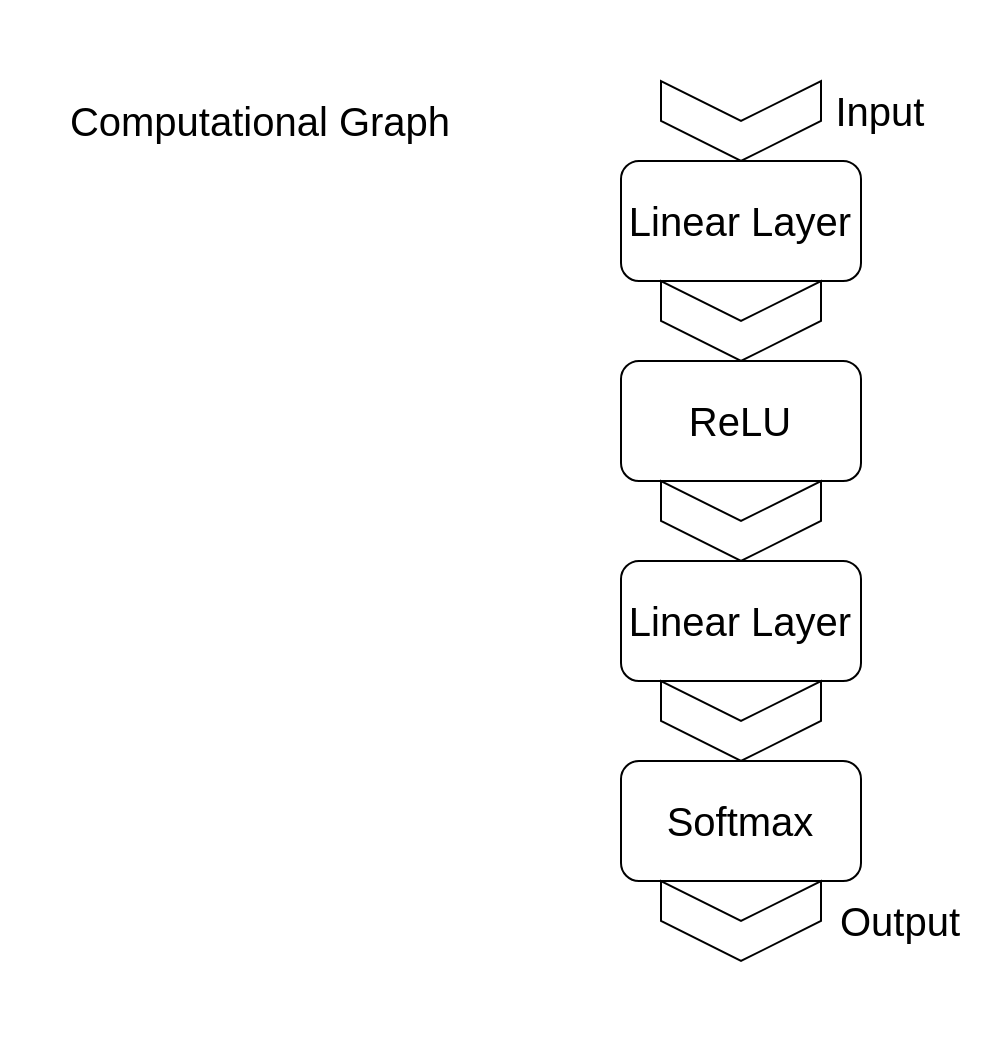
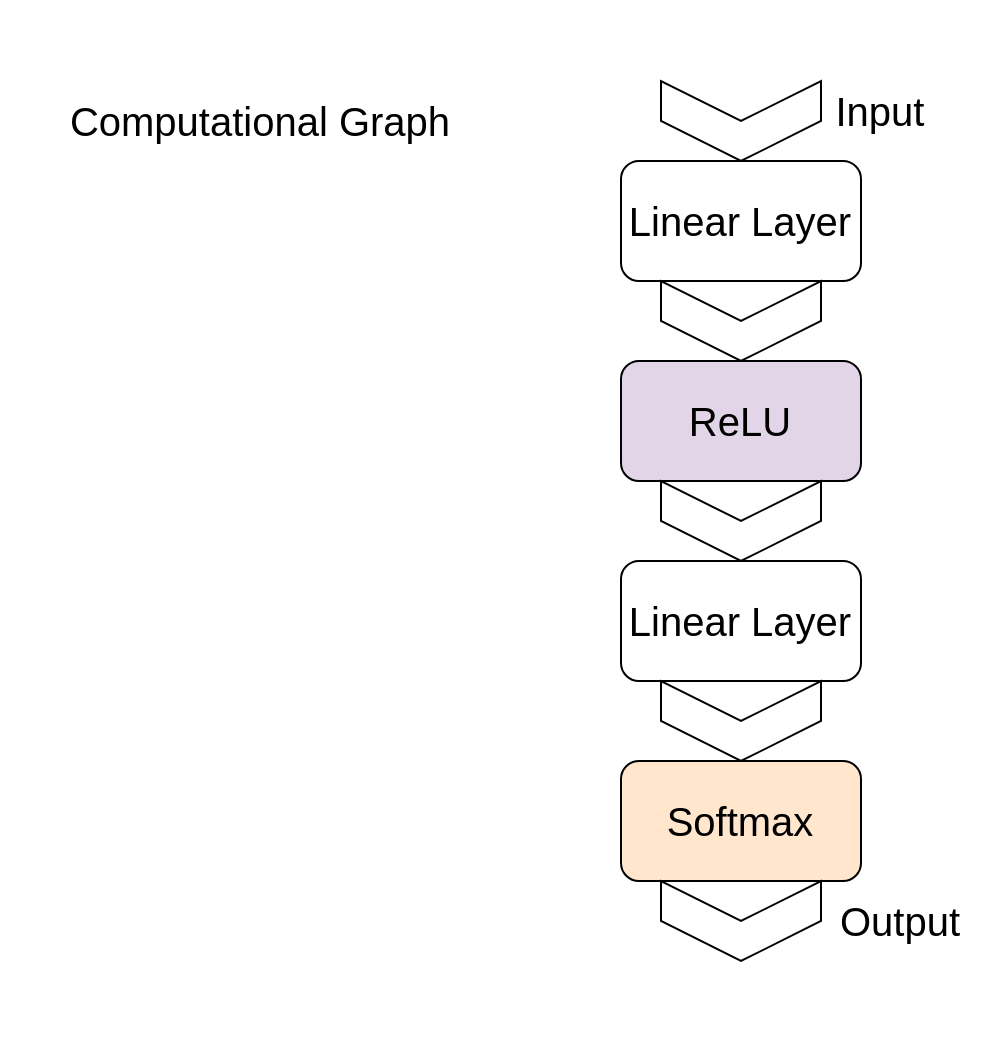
  <mxCell id="0" />
  <mxCell id="1" parent="0" />
  <mxCell id="2" value="&lt;font style=&quot;font-size: 20px;&quot;&gt;Computational Graph&lt;/font&gt;" style="text;html=1;strokeColor=none;fillColor=none;align=center;verticalAlign=middle;whiteSpace=wrap;rounded=0;" vertex="1" parent="1"><mxGeometry x="20" y="40" width="220" height="40" as="geometry" /></mxCell>
  <mxCell id="3" value="&lt;font style=&quot;font-size: 20px;&quot;&gt;Linear Layer&lt;/font&gt;" style="rounded=1;whiteSpace=wrap;html=1;" vertex="1" parent="1"><mxGeometry x="310" y="80" width="120" height="60" as="geometry" /></mxCell>
- <mxCell id="4" value="&lt;font style=&quot;font-size: 20px;&quot;&gt;ReLU&lt;/font&gt;" style="rounded=1;whiteSpace=wrap;html=1;" vertex="1" parent="1"><mxGeometry x="310" y="180" width="120" height="60" as="geometry" /></mxCell>
+ <mxCell id="4" value="&lt;font style=&quot;font-size: 20px;&quot;&gt;ReLU&lt;/font&gt;" style="rounded=1;whiteSpace=wrap;html=1;fillColor=#e1d5e7;" vertex="1" parent="1"><mxGeometry x="310" y="180" width="120" height="60" as="geometry" /></mxCell>
  <mxCell id="5" value="&lt;font style=&quot;font-size: 20px;&quot;&gt;Linear Layer&lt;/font&gt;" style="rounded=1;whiteSpace=wrap;html=1;" vertex="1" parent="1"><mxGeometry x="310" y="280" width="120" height="60" as="geometry" /></mxCell>
- <mxCell id="6" value="&lt;font style=&quot;font-size: 20px;&quot;&gt;Softmax&lt;/font&gt;" style="rounded=1;whiteSpace=wrap;html=1;" vertex="1" parent="1"><mxGeometry x="310" y="380" width="120" height="60" as="geometry" /></mxCell>
+ <mxCell id="6" value="&lt;font style=&quot;font-size: 20px;&quot;&gt;Softmax&lt;/font&gt;" style="rounded=1;whiteSpace=wrap;html=1;fillColor=#ffe6cc;" vertex="1" parent="1"><mxGeometry x="310" y="380" width="120" height="60" as="geometry" /></mxCell>
  <mxCell id="7" value="" style="shape=step;perimeter=stepPerimeter;whiteSpace=wrap;html=1;fixedSize=1;rotation=90;" vertex="1" parent="1"><mxGeometry x="350" y="120" width="40" height="80" as="geometry" /></mxCell>
  <mxCell id="8" value="" style="shape=step;perimeter=stepPerimeter;whiteSpace=wrap;html=1;fixedSize=1;rotation=90;" vertex="1" parent="1"><mxGeometry x="350" y="220" width="40" height="80" as="geometry" /></mxCell>
  <mxCell id="9" value="" style="shape=step;perimeter=stepPerimeter;whiteSpace=wrap;html=1;fixedSize=1;rotation=90;" vertex="1" parent="1"><mxGeometry x="350" y="320" width="40" height="80" as="geometry" /></mxCell>
  <mxCell id="10" value="" style="shape=step;perimeter=stepPerimeter;whiteSpace=wrap;html=1;fixedSize=1;rotation=90;" vertex="1" parent="1"><mxGeometry x="350" y="420" width="40" height="80" as="geometry" /></mxCell>
  <mxCell id="11" value="" style="shape=step;perimeter=stepPerimeter;whiteSpace=wrap;html=1;fixedSize=1;rotation=90;" vertex="1" parent="1"><mxGeometry x="350" y="20" width="40" height="80" as="geometry" /></mxCell>
  <mxCell id="12" value="&lt;font style=&quot;font-size: 20px;&quot;&gt;Input&lt;/font&gt;" style="text;html=1;strokeColor=none;fillColor=none;align=center;verticalAlign=middle;whiteSpace=wrap;rounded=0;" vertex="1" parent="1"><mxGeometry x="410" width="60" height="30" as="geometry" y="40" /></mxCell>
  <mxCell id="13" value="&lt;font style=&quot;font-size: 20px;&quot;&gt;Output&lt;/font&gt;" style="text;html=1;strokeColor=none;fillColor=none;align=center;verticalAlign=middle;whiteSpace=wrap;rounded=0;" vertex="1" parent="1"><mxGeometry x="420" y="445" width="60" height="30" as="geometry" /></mxCell>
